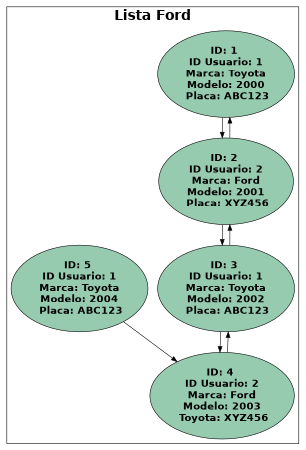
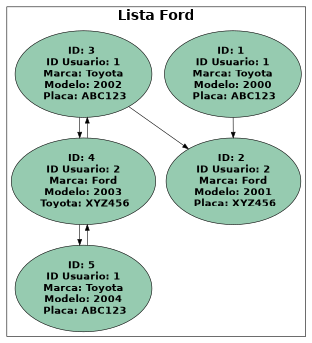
  digraph {
    rankdir=TB
    node [fillcolor="#96cbb0" fontname="Helvetica-Bold" fontsize=18 shape=ellipse style=filled]
    n1 [label="ID: 1 \n ID Usuario: 1 \n Marca: Toyota \n Modelo: 2000 \n Placa: ABC123"]
    n2 [label="ID: 2 \n ID Usuario: 2 \n Marca: Ford \n Modelo: 2001 \n Placa: XYZ456"]
    n3 [label="ID: 3 \n ID Usuario: 1 \n Marca: Toyota \n Modelo: 2002 \n Placa: ABC123"]
    n4 [label="ID: 4 \n ID Usuario: 2 \n Marca: Ford \n Modelo: 2003 \n Toyota: XYZ456"]
    n5 [label="ID: 5 \n ID Usuario: 1 \n Marca: Toyota \n Modelo: 2004 \n Placa: ABC123"]
    subgraph cluster_1 {
      fontname="Helvetica-Bold"
      fontsize=24
      label="Lista Ford"
      lalbelloc=t
      n1
      n2
      n3
      n4
      n5
    }
    n1 -> n2
-   n2 -> n1
-   n2 -> n3
    n3 -> n2
    n3 -> n4
    n4 -> n3
+   n4 -> n5
    n5 -> n4
  }
